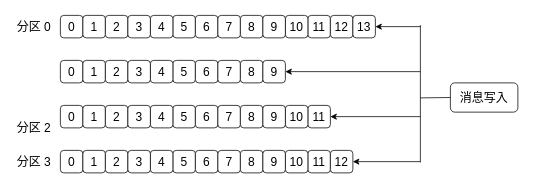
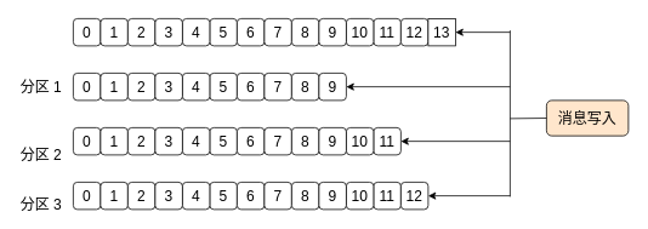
  <mxCell id="0" />
  <mxCell id="1" parent="0" />
  <mxCell id="2" value="&lt;font style=&quot;font-size: 16px&quot;&gt;0&lt;/font&gt;" style="rounded=1;whiteSpace=wrap;html=1;" vertex="1" parent="1"><mxGeometry x="80" y="20" width="30" height="30" as="geometry" /></mxCell>
  <mxCell id="3" value="&lt;font style=&quot;font-size: 16px&quot;&gt;1&lt;/font&gt;" style="rounded=1;whiteSpace=wrap;html=1;" vertex="1" parent="1"><mxGeometry x="110" y="20" width="30" height="30" as="geometry" /></mxCell>
  <mxCell id="4" value="&lt;font style=&quot;font-size: 16px&quot;&gt;2&lt;/font&gt;" style="rounded=1;whiteSpace=wrap;html=1;" vertex="1" parent="1"><mxGeometry x="140" y="20" width="30" height="30" as="geometry" /></mxCell>
  <mxCell id="5" value="&lt;font style=&quot;font-size: 16px&quot;&gt;5&lt;/font&gt;" style="rounded=1;whiteSpace=wrap;html=1;" vertex="1" parent="1"><mxGeometry x="230" y="20" width="30" height="30" as="geometry" /></mxCell>
  <mxCell id="6" value="&lt;font style=&quot;font-size: 16px&quot;&gt;4&lt;/font&gt;" style="rounded=1;whiteSpace=wrap;html=1;" vertex="1" parent="1"><mxGeometry x="200" y="20" width="30" height="30" as="geometry" /></mxCell>
  <mxCell id="7" value="&lt;font style=&quot;font-size: 16px&quot;&gt;3&lt;/font&gt;" style="rounded=1;whiteSpace=wrap;html=1;" vertex="1" parent="1"><mxGeometry x="170" y="20" width="30" height="30" as="geometry" /></mxCell>
  <mxCell id="8" value="&lt;font style=&quot;font-size: 16px&quot;&gt;6&lt;/font&gt;" style="rounded=1;whiteSpace=wrap;html=1;" vertex="1" parent="1"><mxGeometry x="260" y="20" width="30" height="30" as="geometry" /></mxCell>
  <mxCell id="9" value="&lt;font style=&quot;font-size: 16px&quot;&gt;7&lt;/font&gt;" style="rounded=1;whiteSpace=wrap;html=1;" vertex="1" parent="1"><mxGeometry x="290" y="20" width="30" height="30" as="geometry" /></mxCell>
  <mxCell id="10" value="&lt;font style=&quot;font-size: 16px&quot;&gt;8&lt;/font&gt;" style="rounded=1;whiteSpace=wrap;html=1;" vertex="1" parent="1"><mxGeometry x="320" y="20" width="30" height="30" as="geometry" /></mxCell>
  <mxCell id="11" value="&lt;font style=&quot;font-size: 16px&quot;&gt;11&lt;/font&gt;" style="rounded=1;whiteSpace=wrap;html=1;" vertex="1" parent="1"><mxGeometry x="410" y="20" width="30" height="30" as="geometry" /></mxCell>
  <mxCell id="12" value="&lt;font style=&quot;font-size: 16px&quot;&gt;10&lt;/font&gt;" style="rounded=1;whiteSpace=wrap;html=1;" vertex="1" parent="1"><mxGeometry x="380" y="20" width="30" height="30" as="geometry" /></mxCell>
  <mxCell id="13" value="&lt;font style=&quot;font-size: 16px&quot;&gt;9&lt;/font&gt;" style="rounded=1;whiteSpace=wrap;html=1;" vertex="1" parent="1"><mxGeometry x="350" y="20" width="30" height="30" as="geometry" /></mxCell>
  <mxCell id="14" value="&lt;font style=&quot;font-size: 16px&quot;&gt;12&lt;/font&gt;" style="rounded=1;whiteSpace=wrap;html=1;" vertex="1" parent="1"><mxGeometry x="440" y="20" width="30" height="30" as="geometry" /></mxCell>
- <mxCell id="15" value="&lt;font style=&quot;font-size: 16px&quot;&gt;13&lt;/font&gt;" style="rounded=1;whiteSpace=wrap;html=1;" vertex="1" parent="1"><mxGeometry x="470" y="20" width="30" height="30" as="geometry" /></mxCell>
+ <mxCell id="15" value="&lt;font style=&quot;font-size: 16px&quot;&gt;13&lt;/font&gt;" style="whiteSpace=wrap;html=1;rounded=0;" vertex="1" parent="1"><mxGeometry x="470" y="20" width="30" height="30" as="geometry" /></mxCell>
  <mxCell id="16" value="&lt;font style=&quot;font-size: 16px&quot;&gt;0&lt;/font&gt;" style="rounded=1;whiteSpace=wrap;html=1;" vertex="1" parent="1"><mxGeometry x="80" y="80" width="30" height="30" as="geometry" /></mxCell>
  <mxCell id="17" value="&lt;font style=&quot;font-size: 16px&quot;&gt;1&lt;/font&gt;" style="rounded=1;whiteSpace=wrap;html=1;" vertex="1" parent="1"><mxGeometry x="110" y="80" width="30" height="30" as="geometry" /></mxCell>
  <mxCell id="18" value="&lt;font style=&quot;font-size: 16px&quot;&gt;2&lt;/font&gt;" style="rounded=1;whiteSpace=wrap;html=1;" vertex="1" parent="1"><mxGeometry x="140" y="80" width="30" height="30" as="geometry" /></mxCell>
  <mxCell id="19" value="&lt;font style=&quot;font-size: 16px&quot;&gt;5&lt;/font&gt;" style="rounded=1;whiteSpace=wrap;html=1;" vertex="1" parent="1"><mxGeometry x="230" y="80" width="30" height="30" as="geometry" /></mxCell>
  <mxCell id="20" value="&lt;font style=&quot;font-size: 16px&quot;&gt;4&lt;/font&gt;" style="rounded=1;whiteSpace=wrap;html=1;" vertex="1" parent="1"><mxGeometry x="200" y="80" width="30" height="30" as="geometry" /></mxCell>
  <mxCell id="21" value="&lt;font style=&quot;font-size: 16px&quot;&gt;3&lt;/font&gt;" style="rounded=1;whiteSpace=wrap;html=1;" vertex="1" parent="1"><mxGeometry x="170" y="80" width="30" height="30" as="geometry" /></mxCell>
  <mxCell id="22" value="&lt;font style=&quot;font-size: 16px&quot;&gt;6&lt;/font&gt;" style="rounded=1;whiteSpace=wrap;html=1;" vertex="1" parent="1"><mxGeometry x="260" y="80" width="30" height="30" as="geometry" /></mxCell>
  <mxCell id="23" value="&lt;font style=&quot;font-size: 16px&quot;&gt;7&lt;/font&gt;" style="rounded=1;whiteSpace=wrap;html=1;" vertex="1" parent="1"><mxGeometry x="290" y="80" width="30" height="30" as="geometry" /></mxCell>
  <mxCell id="24" value="&lt;font style=&quot;font-size: 16px&quot;&gt;8&lt;/font&gt;" style="rounded=1;whiteSpace=wrap;html=1;" vertex="1" parent="1"><mxGeometry x="320" y="80" width="30" height="30" as="geometry" /></mxCell>
  <mxCell id="25" value="&lt;font style=&quot;font-size: 16px&quot;&gt;9&lt;/font&gt;" style="rounded=1;whiteSpace=wrap;html=1;" vertex="1" parent="1"><mxGeometry x="350" y="80" width="30" height="30" as="geometry" /></mxCell>
  <mxCell id="26" value="&lt;font style=&quot;font-size: 16px&quot;&gt;0&lt;/font&gt;" style="rounded=1;whiteSpace=wrap;html=1;" vertex="1" parent="1"><mxGeometry x="80" y="140" width="30" height="30" as="geometry" /></mxCell>
  <mxCell id="27" value="&lt;font style=&quot;font-size: 16px&quot;&gt;1&lt;/font&gt;" style="rounded=1;whiteSpace=wrap;html=1;" vertex="1" parent="1"><mxGeometry x="110" y="140" width="30" height="30" as="geometry" /></mxCell>
  <mxCell id="28" value="&lt;font style=&quot;font-size: 16px&quot;&gt;2&lt;/font&gt;" style="rounded=1;whiteSpace=wrap;html=1;" vertex="1" parent="1"><mxGeometry x="140" y="140" width="30" height="30" as="geometry" /></mxCell>
  <mxCell id="29" value="&lt;font style=&quot;font-size: 16px&quot;&gt;5&lt;/font&gt;" style="rounded=1;whiteSpace=wrap;html=1;" vertex="1" parent="1"><mxGeometry x="230" y="140" width="30" height="30" as="geometry" /></mxCell>
  <mxCell id="30" value="&lt;font style=&quot;font-size: 16px&quot;&gt;4&lt;/font&gt;" style="rounded=1;whiteSpace=wrap;html=1;" vertex="1" parent="1"><mxGeometry x="200" y="140" width="30" height="30" as="geometry" /></mxCell>
  <mxCell id="31" value="&lt;font style=&quot;font-size: 16px&quot;&gt;3&lt;/font&gt;" style="rounded=1;whiteSpace=wrap;html=1;" vertex="1" parent="1"><mxGeometry x="170" y="140" width="30" height="30" as="geometry" /></mxCell>
  <mxCell id="32" value="&lt;font style=&quot;font-size: 16px&quot;&gt;6&lt;/font&gt;" style="rounded=1;whiteSpace=wrap;html=1;" vertex="1" parent="1"><mxGeometry x="260" y="140" width="30" height="30" as="geometry" /></mxCell>
  <mxCell id="33" value="&lt;font style=&quot;font-size: 16px&quot;&gt;7&lt;/font&gt;" style="rounded=1;whiteSpace=wrap;html=1;" vertex="1" parent="1"><mxGeometry x="290" y="140" width="30" height="30" as="geometry" /></mxCell>
  <mxCell id="34" value="&lt;font style=&quot;font-size: 16px&quot;&gt;8&lt;/font&gt;" style="rounded=1;whiteSpace=wrap;html=1;" vertex="1" parent="1"><mxGeometry x="320" y="140" width="30" height="30" as="geometry" /></mxCell>
  <mxCell id="35" value="&lt;font style=&quot;font-size: 16px&quot;&gt;11&lt;/font&gt;" style="rounded=1;whiteSpace=wrap;html=1;" vertex="1" parent="1"><mxGeometry x="410" y="140" width="30" height="30" as="geometry" /></mxCell>
  <mxCell id="36" value="&lt;font style=&quot;font-size: 16px&quot;&gt;10&lt;/font&gt;" style="rounded=1;whiteSpace=wrap;html=1;" vertex="1" parent="1"><mxGeometry x="380" y="140" width="30" height="30" as="geometry" /></mxCell>
  <mxCell id="37" value="&lt;font style=&quot;font-size: 16px&quot;&gt;9&lt;/font&gt;" style="rounded=1;whiteSpace=wrap;html=1;" vertex="1" parent="1"><mxGeometry x="350" y="140" width="30" height="30" as="geometry" /></mxCell>
  <mxCell id="38" value="&lt;font style=&quot;font-size: 16px&quot;&gt;0&lt;/font&gt;" style="rounded=1;whiteSpace=wrap;html=1;" vertex="1" parent="1"><mxGeometry x="80" y="200" width="30" height="30" as="geometry" /></mxCell>
  <mxCell id="39" value="&lt;font style=&quot;font-size: 16px&quot;&gt;1&lt;/font&gt;" style="rounded=1;whiteSpace=wrap;html=1;" vertex="1" parent="1"><mxGeometry x="110" y="200" width="30" height="30" as="geometry" /></mxCell>
  <mxCell id="40" value="&lt;font style=&quot;font-size: 16px&quot;&gt;2&lt;/font&gt;" style="rounded=1;whiteSpace=wrap;html=1;" vertex="1" parent="1"><mxGeometry x="140" y="200" width="30" height="30" as="geometry" /></mxCell>
  <mxCell id="41" value="&lt;font style=&quot;font-size: 16px&quot;&gt;5&lt;/font&gt;" style="rounded=1;whiteSpace=wrap;html=1;" vertex="1" parent="1"><mxGeometry x="230" y="200" width="30" height="30" as="geometry" /></mxCell>
  <mxCell id="42" value="&lt;font style=&quot;font-size: 16px&quot;&gt;4&lt;/font&gt;" style="rounded=1;whiteSpace=wrap;html=1;" vertex="1" parent="1"><mxGeometry x="200" y="200" width="30" height="30" as="geometry" /></mxCell>
  <mxCell id="43" value="&lt;font style=&quot;font-size: 16px&quot;&gt;3&lt;/font&gt;" style="rounded=1;whiteSpace=wrap;html=1;" vertex="1" parent="1"><mxGeometry x="170" y="200" width="30" height="30" as="geometry" /></mxCell>
  <mxCell id="44" value="&lt;font style=&quot;font-size: 16px&quot;&gt;6&lt;/font&gt;" style="rounded=1;whiteSpace=wrap;html=1;" vertex="1" parent="1"><mxGeometry x="260" y="200" width="30" height="30" as="geometry" /></mxCell>
  <mxCell id="45" value="&lt;font style=&quot;font-size: 16px&quot;&gt;7&lt;/font&gt;" style="rounded=1;whiteSpace=wrap;html=1;" vertex="1" parent="1"><mxGeometry x="290" y="200" width="30" height="30" as="geometry" /></mxCell>
  <mxCell id="46" value="&lt;font style=&quot;font-size: 16px&quot;&gt;8&lt;/font&gt;" style="rounded=1;whiteSpace=wrap;html=1;" vertex="1" parent="1"><mxGeometry x="320" y="200" width="30" height="30" as="geometry" /></mxCell>
  <mxCell id="47" value="&lt;font style=&quot;font-size: 16px&quot;&gt;11&lt;/font&gt;" style="rounded=1;whiteSpace=wrap;html=1;" vertex="1" parent="1"><mxGeometry x="410" y="200" width="30" height="30" as="geometry" /></mxCell>
  <mxCell id="48" value="&lt;font style=&quot;font-size: 16px&quot;&gt;10&lt;/font&gt;" style="rounded=1;whiteSpace=wrap;html=1;" vertex="1" parent="1"><mxGeometry x="380" y="200" width="30" height="30" as="geometry" /></mxCell>
  <mxCell id="49" value="&lt;font style=&quot;font-size: 16px&quot;&gt;9&lt;/font&gt;" style="rounded=1;whiteSpace=wrap;html=1;" vertex="1" parent="1"><mxGeometry x="350" y="200" width="30" height="30" as="geometry" /></mxCell>
  <mxCell id="50" value="&lt;font style=&quot;font-size: 16px&quot;&gt;12&lt;/font&gt;" style="rounded=1;whiteSpace=wrap;html=1;" vertex="1" parent="1"><mxGeometry x="440" y="200" width="30" height="30" as="geometry" /></mxCell>
- <mxCell id="51" value="&lt;font style=&quot;font-size: 16px&quot;&gt;分区 0&lt;/font&gt;" style="text;html=1;strokeColor=none;fillColor=none;align=center;verticalAlign=middle;whiteSpace=wrap;rounded=0;" vertex="1" parent="1"><mxGeometry x="20" y="20" width="50" height="30" as="geometry" /></mxCell>
+ <mxCell id="52" value="&lt;font style=&quot;font-size: 16px&quot;&gt;分区 1&lt;/font&gt;" style="text;html=1;strokeColor=none;fillColor=none;align=center;verticalAlign=middle;whiteSpace=wrap;rounded=0;" vertex="1" parent="1"><mxGeometry x="20" y="80" width="50" height="30" as="geometry" /></mxCell>
  <mxCell id="53" value="&lt;font style=&quot;font-size: 16px&quot;&gt;分区 2&lt;/font&gt;" style="text;html=1;strokeColor=none;fillColor=none;align=center;verticalAlign=middle;whiteSpace=wrap;rounded=0;" vertex="1" parent="1"><mxGeometry x="20" y="155" width="50" height="30" as="geometry" /></mxCell>
- <mxCell id="54" value="&lt;font style=&quot;font-size: 16px&quot;&gt;分区 3&lt;/font&gt;" style="text;html=1;strokeColor=none;fillColor=none;align=center;verticalAlign=middle;whiteSpace=wrap;rounded=0;" vertex="1" parent="1"><mxGeometry x="20" y="200" width="50" height="30" as="geometry" /></mxCell>
- <mxCell id="55" value="&lt;font style=&quot;font-size: 16px&quot;&gt;消息写入&lt;/font&gt;" style="rounded=1;whiteSpace=wrap;html=1;" vertex="1" parent="1"><mxGeometry x="600" y="110" width="90" height="39" as="geometry" /></mxCell>
+ <mxCell id="54" value="&lt;font style=&quot;font-size: 16px&quot;&gt;分区 3&lt;/font&gt;" style="text;html=1;strokeColor=none;fillColor=none;align=center;verticalAlign=middle;whiteSpace=wrap;rounded=0;" vertex="1" parent="1"><mxGeometry x="20" y="210" width="50" height="30" as="geometry" /></mxCell>
+ <mxCell id="55" value="&lt;font style=&quot;font-size: 16px&quot;&gt;消息写入&lt;/font&gt;" style="rounded=1;whiteSpace=wrap;html=1;fillColor=#ffe6cc;" vertex="1" parent="1"><mxGeometry x="600" y="110" width="90" height="39" as="geometry" /></mxCell>
  <mxCell id="56" value="" style="endArrow=classic;html=1;entryX=1;entryY=0.5;entryDx=0;entryDy=0;" edge="1" parent="1" target="15"><mxGeometry width="50" height="50" relative="1" as="geometry"><mxPoint x="560" y="35" as="sourcePoint" /><mxPoint x="510" y="35" as="targetPoint" /></mxGeometry></mxCell>
  <mxCell id="57" value="" style="endArrow=classic;html=1;entryX=1;entryY=0.5;entryDx=0;entryDy=0;" edge="1" parent="1" target="25"><mxGeometry width="50" height="50" relative="1" as="geometry"><mxPoint x="560" y="95" as="sourcePoint" /><mxPoint x="560" y="400" as="targetPoint" /></mxGeometry></mxCell>
  <mxCell id="58" value="" style="endArrow=classic;html=1;entryX=1;entryY=0.5;entryDx=0;entryDy=0;" edge="1" parent="1" target="35"><mxGeometry width="50" height="50" relative="1" as="geometry"><mxPoint x="560" y="155" as="sourcePoint" /><mxPoint x="550" y="370" as="targetPoint" /></mxGeometry></mxCell>
  <mxCell id="59" value="" style="endArrow=classic;html=1;entryX=1;entryY=0.5;entryDx=0;entryDy=0;" edge="1" parent="1" target="50"><mxGeometry width="50" height="50" relative="1" as="geometry"><mxPoint x="560" y="215" as="sourcePoint" /><mxPoint x="600" y="360" as="targetPoint" /></mxGeometry></mxCell>
  <mxCell id="60" value="" style="endArrow=none;html=1;" edge="1" parent="1"><mxGeometry width="50" height="50" relative="1" as="geometry"><mxPoint x="560" y="216" as="sourcePoint" /><mxPoint x="560" y="33" as="targetPoint" /></mxGeometry></mxCell>
  <mxCell id="61" value="" style="endArrow=none;html=1;entryX=0;entryY=0.5;entryDx=0;entryDy=0;" edge="1" parent="1" target="55"><mxGeometry width="50" height="50" relative="1" as="geometry"><mxPoint x="560" y="130" as="sourcePoint" /><mxPoint x="560" y="340" as="targetPoint" /></mxGeometry></mxCell>
